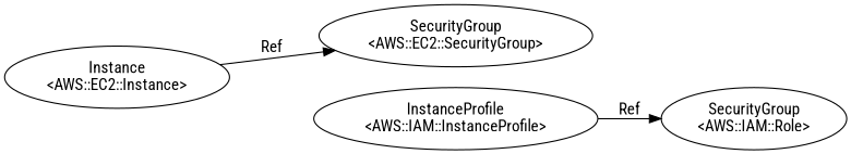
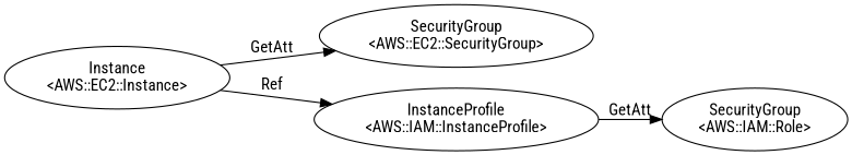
  digraph {
    fontname="Roboto Condensed"
    rankdir=LR
    node [fontname="Roboto Condensed"]
    edge [fontname="Roboto Condensed"]
    n1 [label="SecurityGroup\n<AWS::EC2::SecurityGroup>"]
    n2 [label="SecurityGroup\n<AWS::IAM::Role>"]
    n3 [label="InstanceProfile\n<AWS::IAM::InstanceProfile>"]
    n4 [label="Instance\n<AWS::EC2::Instance>"]
-   n3 -> n2 [label=Ref]
-   n4 -> n1 [label=Ref]
+   n3 -> n2 [label=GetAtt]
+   n4 -> n1 [label=GetAtt]
+   n4 -> n3 [label=Ref]
  }
